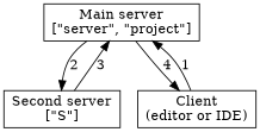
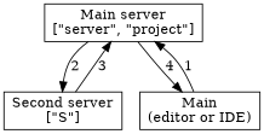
  digraph {
    node [shape=rect]
    n1 [label="Main server\n[\"server\", \"project\"]"]
    n2 [label="Second server\n[\"S\"]"]
-   n3 [label="Client\n(editor or IDE)"]
+   n3 [label="Main\n(editor or IDE)"]
    n1 -> n2 [label=2]
    n1 -> n3 [label=4]
    n2 -> n1 [label=3]
    n3 -> n1 [label=1]
  }
